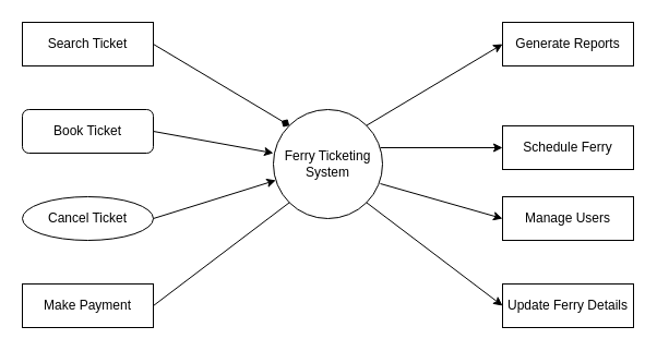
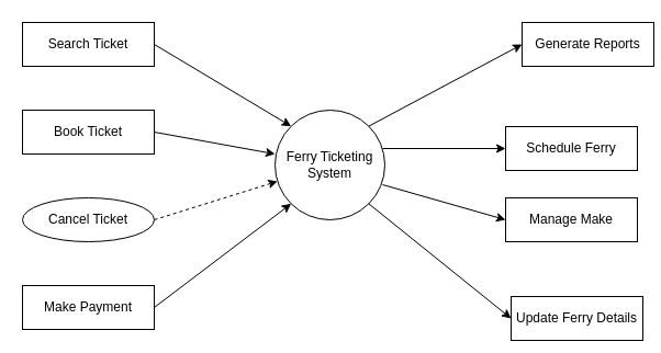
  <mxCell id="0" />
  <mxCell id="1" parent="0" />
  <mxCell id="2" value="Ferry Ticketing&lt;br&gt;System" style="ellipse;whiteSpace=wrap;html=1;aspect=fixed;" parent="1" vertex="1"><mxGeometry x="250" y="100" width="100" height="100" as="geometry" /></mxCell>
- <mxCell id="3" value="Generate Reports" style="rounded=0;whiteSpace=wrap;html=1;" parent="1" vertex="1"><mxGeometry x="460" y="20" width="120" height="40" as="geometry" /></mxCell>
+ <mxCell id="3" value="Generate Reports" style="rounded=0;whiteSpace=wrap;html=1;" parent="1" vertex="1"><mxGeometry x="475" y="20" width="120" height="40" as="geometry" /></mxCell>
  <mxCell id="4" value="Schedule Ferry" style="rounded=0;whiteSpace=wrap;html=1;" parent="1" vertex="1"><mxGeometry x="460" y="115" width="120" height="40" as="geometry" /></mxCell>
- <mxCell id="5" value="Manage Users" style="rounded=0;whiteSpace=wrap;html=1;" parent="1" vertex="1"><mxGeometry x="460" y="180" width="120" height="40" as="geometry" /></mxCell>
- <mxCell id="6" value="Update Ferry Details" style="rounded=0;whiteSpace=wrap;html=1;" parent="1" vertex="1"><mxGeometry x="460" y="260" width="120" height="40" as="geometry" /></mxCell>
+ <mxCell id="5" value="Manage Make" style="rounded=0;whiteSpace=wrap;html=1;" parent="1" vertex="1"><mxGeometry x="460" y="180" width="120" height="40" as="geometry" /></mxCell>
+ <mxCell id="6" value="Update Ferry Details" style="rounded=0;whiteSpace=wrap;html=1;" parent="1" vertex="1"><mxGeometry x="465" y="270" width="120" height="40" as="geometry" /></mxCell>
  <mxCell id="7" value="Search Ticket" style="rounded=0;whiteSpace=wrap;html=1;" parent="1" vertex="1"><mxGeometry x="20" y="20" width="120" height="40" as="geometry" /></mxCell>
- <mxCell id="8" value="Book Ticket" style="whiteSpace=wrap;html=1;rounded=1;" parent="1" vertex="1"><mxGeometry x="20" y="100" width="120" height="40" as="geometry" /></mxCell>
+ <mxCell id="8" value="Book Ticket" style="rounded=0;whiteSpace=wrap;html=1;" parent="1" vertex="1"><mxGeometry x="20" y="100" width="120" height="40" as="geometry" /></mxCell>
  <mxCell id="9" value="Cancel Ticket" style="ellipse;whiteSpace=wrap;html=1;" parent="1" vertex="1"><mxGeometry x="20" y="180" width="120" height="40" as="geometry" /></mxCell>
  <mxCell id="10" value="Make Payment" style="rounded=0;whiteSpace=wrap;html=1;" parent="1" vertex="1"><mxGeometry x="20" y="260" width="120" height="40" as="geometry" /></mxCell>
  <mxCell id="11" value="" style="endArrow=classic;html=1;rounded=0;exitX=1;exitY=0;exitDx=0;exitDy=0;entryX=0;entryY=0.5;entryDx=0;entryDy=0;" parent="1" source="2" target="3" edge="1"><mxGeometry width="50" height="50" relative="1" as="geometry"><mxPoint x="260" y="180" as="sourcePoint" /><mxPoint x="310" y="130" as="targetPoint" /></mxGeometry></mxCell>
  <mxCell id="12" value="" style="endArrow=classic;html=1;rounded=0;entryX=0;entryY=0.5;entryDx=0;entryDy=0;exitX=1;exitY=1;exitDx=0;exitDy=0;" parent="1" source="2" target="6" edge="1"><mxGeometry width="50" height="50" relative="1" as="geometry"><mxPoint x="290" y="200" as="sourcePoint" /><mxPoint x="340" y="150" as="targetPoint" /></mxGeometry></mxCell>
- <mxCell id="13" value="" style="endArrow=none;html=1;rounded=0;exitX=1;exitY=0.5;exitDx=0;exitDy=0;entryX=0;entryY=1;entryDx=0;entryDy=0;" parent="1" source="10" target="2" edge="1"><mxGeometry width="50" height="50" relative="1" as="geometry"><mxPoint x="290" y="200" as="sourcePoint" /><mxPoint x="340" y="150" as="targetPoint" /></mxGeometry></mxCell>
- <mxCell id="14" value="" style="endArrow=classic;html=1;rounded=0;exitX=1;exitY=0.5;exitDx=0;exitDy=0;" parent="1" source="9" target="2" edge="1"><mxGeometry width="50" height="50" relative="1" as="geometry"><mxPoint x="290" y="200" as="sourcePoint" /><mxPoint x="340" y="150" as="targetPoint" /></mxGeometry></mxCell>
+ <mxCell id="13" value="" style="endArrow=classic;html=1;rounded=0;exitX=1;exitY=0.5;exitDx=0;exitDy=0;entryX=0;entryY=1;entryDx=0;entryDy=0;" parent="1" source="10" target="2" edge="1"><mxGeometry width="50" height="50" relative="1" as="geometry"><mxPoint x="290" y="200" as="sourcePoint" /><mxPoint x="340" y="150" as="targetPoint" /></mxGeometry></mxCell>
+ <mxCell id="14" value="" style="endArrow=classic;html=1;rounded=0;exitX=1;exitY=0.5;exitDx=0;exitDy=0;dashed=1;" parent="1" source="9" target="2" edge="1"><mxGeometry width="50" height="50" relative="1" as="geometry"><mxPoint x="290" y="200" as="sourcePoint" /><mxPoint x="340" y="150" as="targetPoint" /></mxGeometry></mxCell>
  <mxCell id="15" value="" style="endArrow=classic;html=1;rounded=0;exitX=1;exitY=0.5;exitDx=0;exitDy=0;" parent="1" source="8" edge="1"><mxGeometry width="50" height="50" relative="1" as="geometry"><mxPoint x="290" y="200" as="sourcePoint" /><mxPoint x="250" y="140" as="targetPoint" /></mxGeometry></mxCell>
- <mxCell id="16" value="" style="endArrow=diamond;html=1;rounded=0;exitX=1;exitY=0.5;exitDx=0;exitDy=0;entryX=0;entryY=0;entryDx=0;entryDy=0;" parent="1" source="7" target="2" edge="1"><mxGeometry width="50" height="50" relative="1" as="geometry"><mxPoint x="290" y="200" as="sourcePoint" /><mxPoint x="340" y="150" as="targetPoint" /></mxGeometry></mxCell>
+ <mxCell id="16" value="" style="endArrow=classic;html=1;rounded=0;exitX=1;exitY=0.5;exitDx=0;exitDy=0;entryX=0;entryY=0;entryDx=0;entryDy=0;" parent="1" source="7" target="2" edge="1"><mxGeometry width="50" height="50" relative="1" as="geometry"><mxPoint x="290" y="200" as="sourcePoint" /><mxPoint x="340" y="150" as="targetPoint" /></mxGeometry></mxCell>
  <mxCell id="17" value="" style="endArrow=classic;html=1;rounded=0;entryX=0;entryY=0.5;entryDx=0;entryDy=0;exitX=0.98;exitY=0.35;exitDx=0;exitDy=0;exitPerimeter=0;" parent="1" source="2" target="4" edge="1"><mxGeometry width="50" height="50" relative="1" as="geometry"><mxPoint x="290" y="200" as="sourcePoint" /><mxPoint x="340" y="150" as="targetPoint" /></mxGeometry></mxCell>
  <mxCell id="18" value="" style="endArrow=classic;html=1;rounded=0;entryX=0;entryY=0.5;entryDx=0;entryDy=0;exitX=0.98;exitY=0.68;exitDx=0;exitDy=0;exitPerimeter=0;" parent="1" source="2" target="5" edge="1"><mxGeometry width="50" height="50" relative="1" as="geometry"><mxPoint x="290" y="200" as="sourcePoint" /><mxPoint x="340" y="150" as="targetPoint" /></mxGeometry></mxCell>
